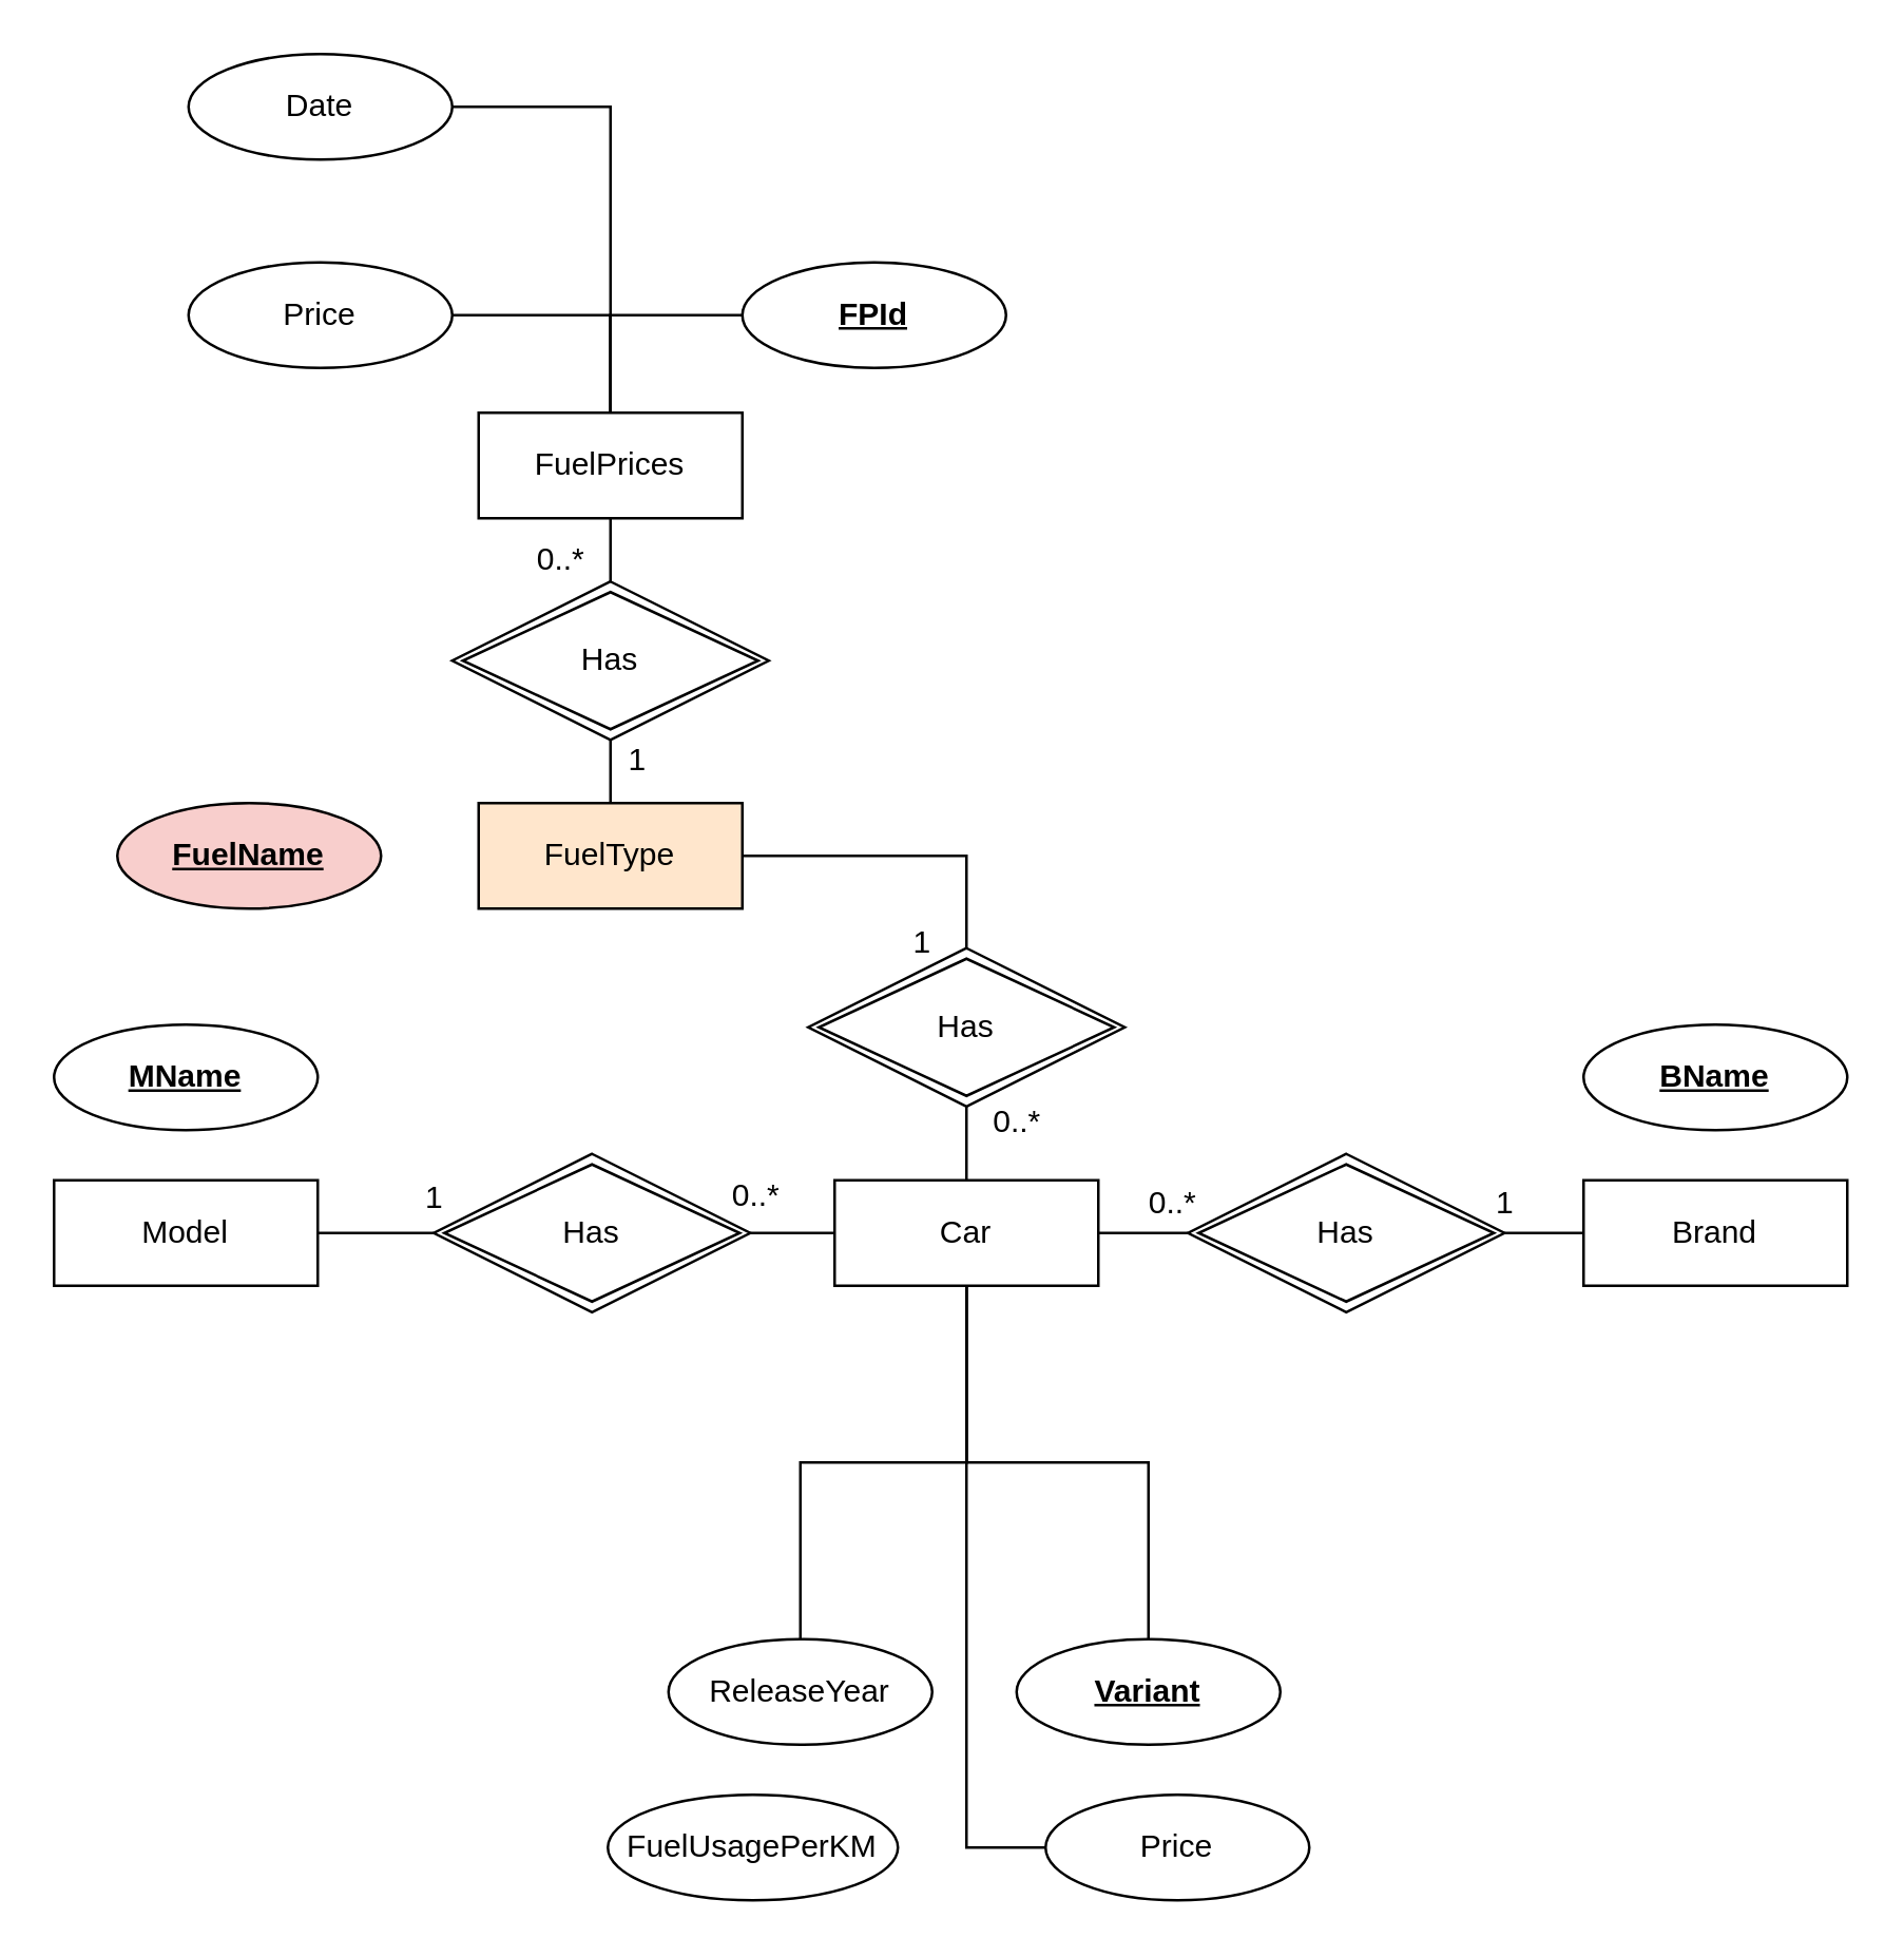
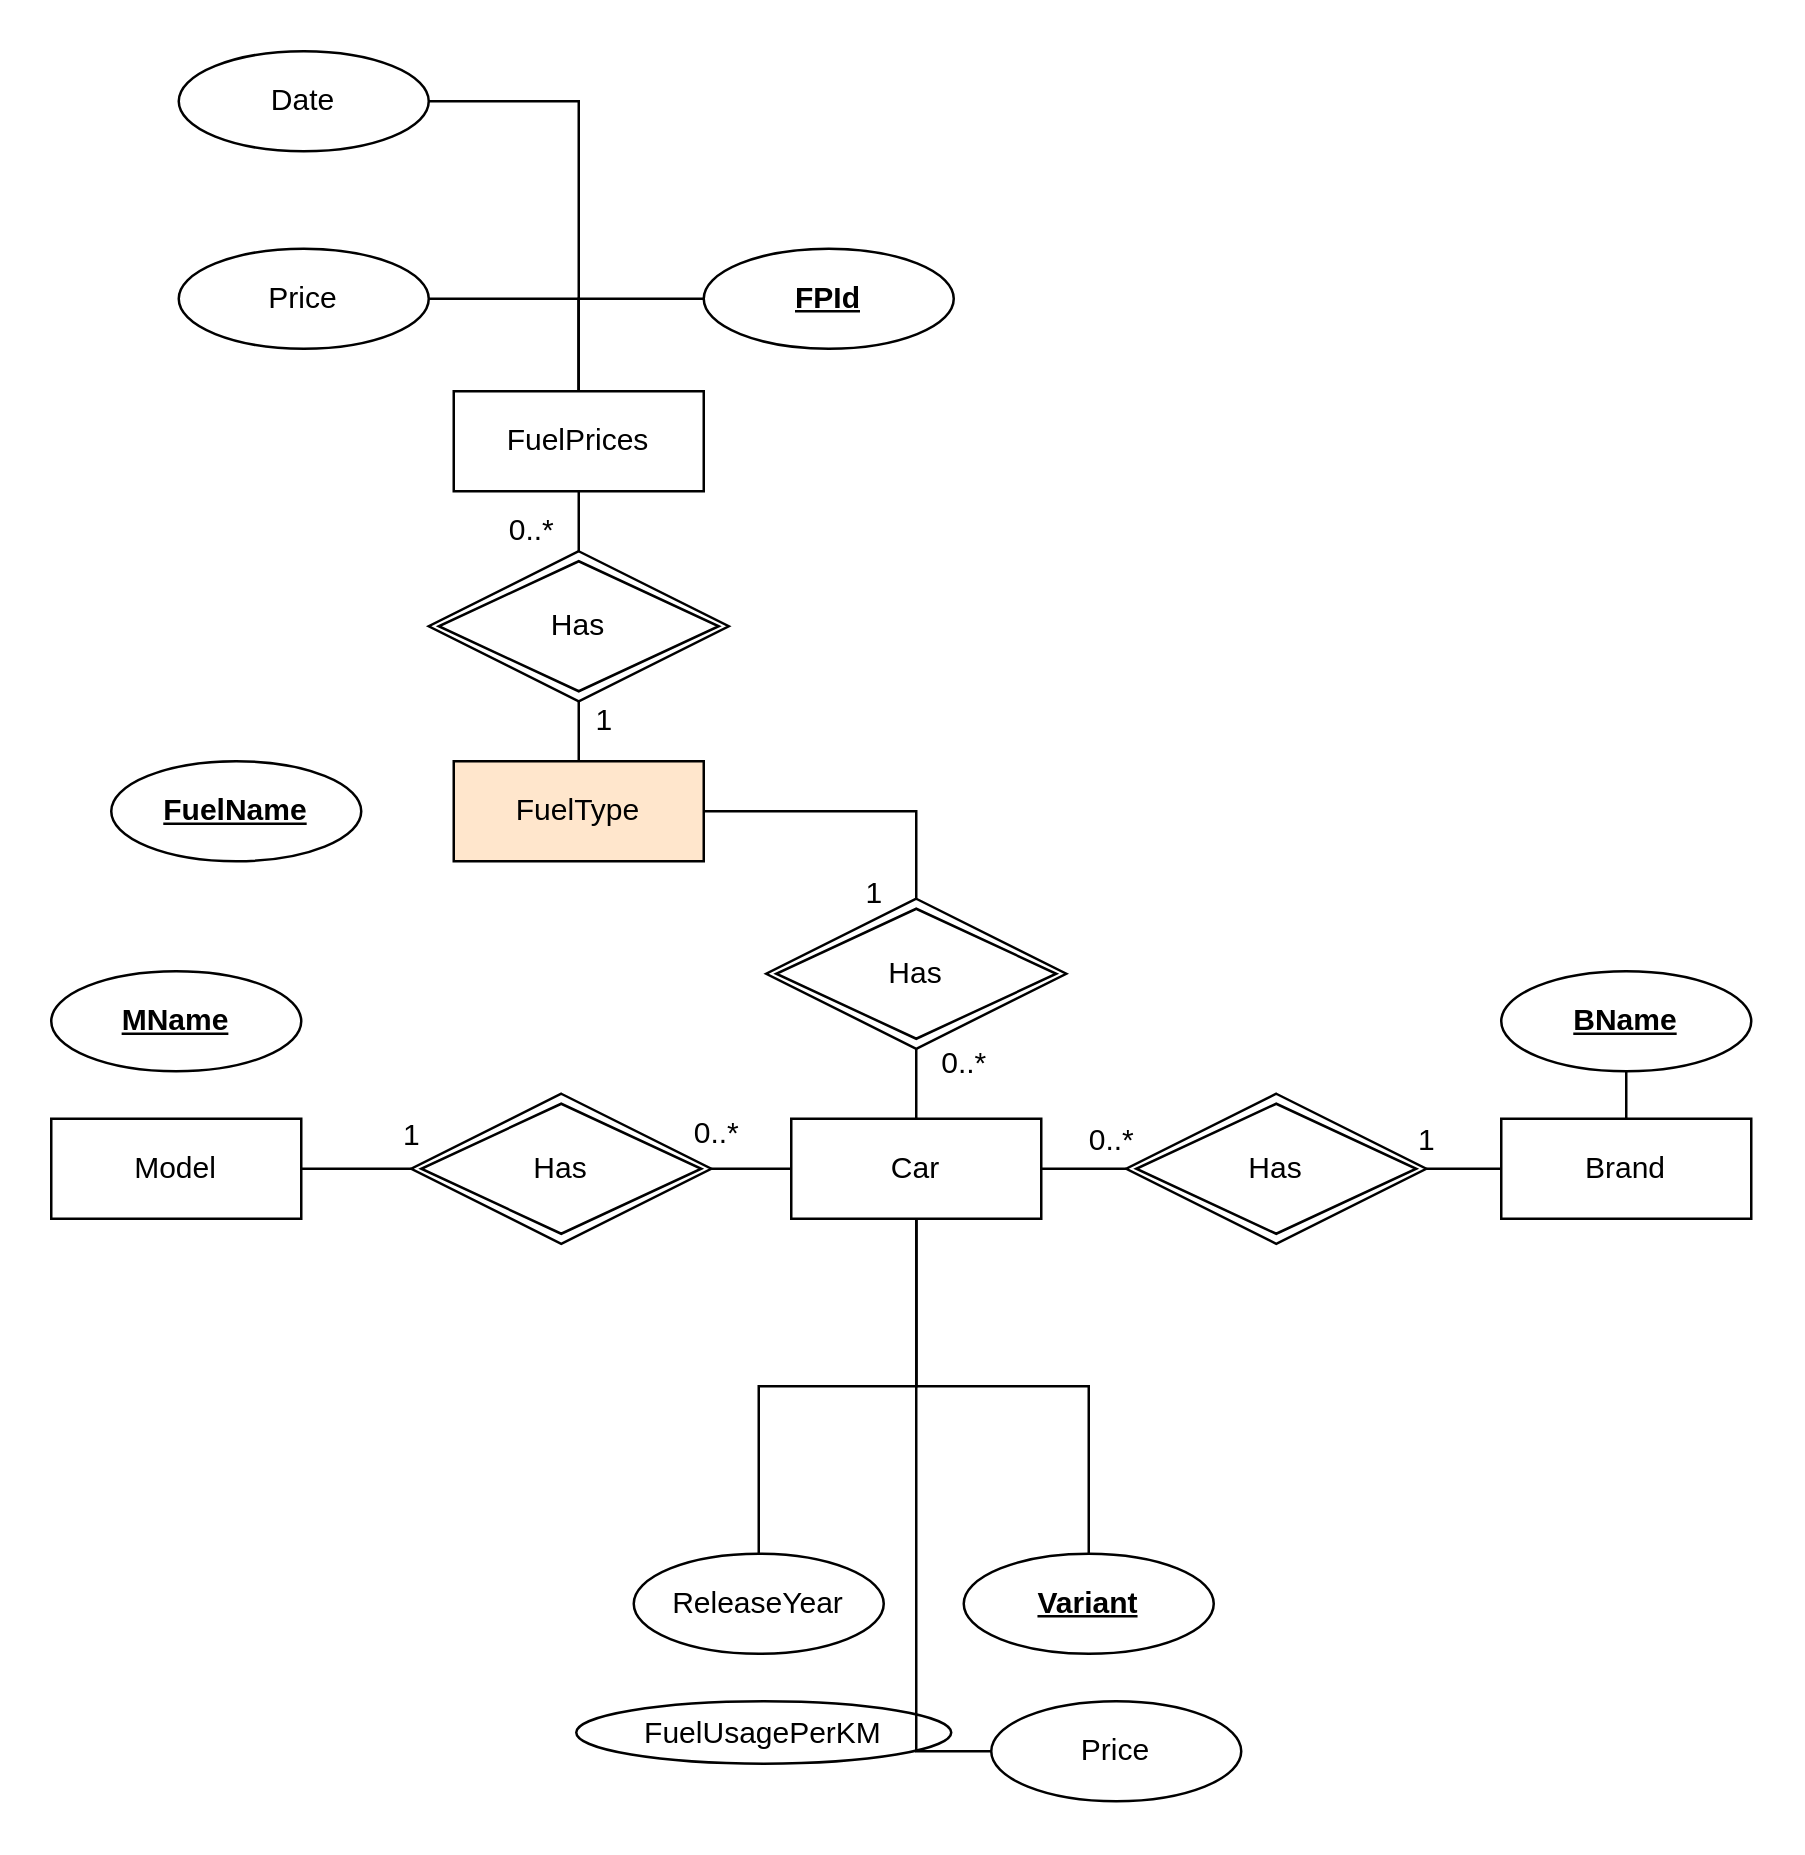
  <mxCell id="0" />
  <mxCell id="1" parent="0" />
  <mxCell id="2" style="edgeStyle=orthogonalEdgeStyle;rounded=0;orthogonalLoop=1;jettySize=auto;html=1;exitX=0.5;exitY=0;exitDx=0;exitDy=0;endArrow=none;endFill=0;" edge="1" parent="1" source="4" target="9"><mxGeometry relative="1" as="geometry" /></mxCell>
  <mxCell id="3" style="edgeStyle=orthogonalEdgeStyle;rounded=0;orthogonalLoop=1;jettySize=auto;html=1;exitX=1;exitY=0.5;exitDx=0;exitDy=0;endArrow=none;endFill=0;" edge="1" parent="1" source="4" target="21"><mxGeometry relative="1" as="geometry" /></mxCell>
  <mxCell id="4" value="Car" style="whiteSpace=wrap;html=1;align=center;" vertex="1" parent="1"><mxGeometry x="316" y="447" width="100" height="40" as="geometry" /></mxCell>
  <mxCell id="5" style="edgeStyle=orthogonalEdgeStyle;rounded=0;orthogonalLoop=1;jettySize=auto;html=1;exitX=1;exitY=0.5;exitDx=0;exitDy=0;endArrow=none;endFill=0;" edge="1" parent="1" source="7" target="9"><mxGeometry relative="1" as="geometry" /></mxCell>
  <mxCell id="6" style="edgeStyle=orthogonalEdgeStyle;rounded=0;orthogonalLoop=1;jettySize=auto;html=1;exitX=0.5;exitY=0;exitDx=0;exitDy=0;endArrow=none;endFill=0;" edge="1" parent="1" source="7" target="30"><mxGeometry relative="1" as="geometry" /></mxCell>
  <mxCell id="7" value="FuelType" style="whiteSpace=wrap;html=1;align=center;fillColor=#ffe6cc;" vertex="1" parent="1"><mxGeometry x="181" y="304" width="100" height="40" as="geometry" /></mxCell>
- <mxCell id="8" value="&lt;b&gt;FuelName&lt;/b&gt;" style="ellipse;whiteSpace=wrap;html=1;align=center;fontStyle=4;fillColor=#f8cecc;" vertex="1" parent="1"><mxGeometry x="44" y="304" width="100" height="40" as="geometry" /></mxCell>
+ <mxCell id="8" value="&lt;b&gt;FuelName&lt;/b&gt;" style="ellipse;whiteSpace=wrap;html=1;align=center;fontStyle=4;" vertex="1" parent="1"><mxGeometry x="44" y="304" width="100" height="40" as="geometry" /></mxCell>
  <mxCell id="9" value="Has" style="shape=rhombus;double=1;perimeter=rhombusPerimeter;whiteSpace=wrap;html=1;align=center;" vertex="1" parent="1"><mxGeometry x="306" y="359" width="120" height="60" as="geometry" /></mxCell>
  <mxCell id="10" value="1" style="text;html=1;align=center;verticalAlign=middle;resizable=0;points=[];autosize=1;strokeColor=none;fillColor=none;" vertex="1" parent="1"><mxGeometry x="336" y="344" width="25" height="26" as="geometry" /></mxCell>
  <mxCell id="11" value="0..*" style="text;html=1;align=center;verticalAlign=middle;resizable=0;points=[];autosize=1;strokeColor=none;fillColor=none;" vertex="1" parent="1"><mxGeometry x="367" y="412" width="36" height="26" as="geometry" /></mxCell>
  <mxCell id="12" style="edgeStyle=orthogonalEdgeStyle;rounded=0;orthogonalLoop=1;jettySize=auto;html=1;exitX=1;exitY=0.5;exitDx=0;exitDy=0;endArrow=none;endFill=0;" edge="1" parent="1" source="13" target="19"><mxGeometry relative="1" as="geometry" /></mxCell>
  <mxCell id="13" value="Model" style="whiteSpace=wrap;html=1;align=center;" vertex="1" parent="1"><mxGeometry x="20" y="447" width="100" height="40" as="geometry" /></mxCell>
+ <mxCell id="14" style="edgeStyle=orthogonalEdgeStyle;rounded=0;orthogonalLoop=1;jettySize=auto;html=1;exitX=0.5;exitY=0;exitDx=0;exitDy=0;endArrow=none;endFill=0;" edge="1" parent="1" source="15" target="39"><mxGeometry relative="1" as="geometry" /></mxCell>
  <mxCell id="15" value="Brand" style="whiteSpace=wrap;html=1;align=center;" vertex="1" parent="1"><mxGeometry x="600" y="447" width="100" height="40" as="geometry" /></mxCell>
  <mxCell id="16" style="edgeStyle=orthogonalEdgeStyle;rounded=0;orthogonalLoop=1;jettySize=auto;html=1;exitX=0.5;exitY=0;exitDx=0;exitDy=0;endArrow=none;endFill=0;" edge="1" parent="1" source="17" target="4"><mxGeometry relative="1" as="geometry" /></mxCell>
  <mxCell id="17" value="&lt;b&gt;Variant&lt;/b&gt;" style="ellipse;whiteSpace=wrap;html=1;align=center;fontStyle=4;" vertex="1" parent="1"><mxGeometry x="385" y="621" width="100" height="40" as="geometry" /></mxCell>
  <mxCell id="18" style="edgeStyle=orthogonalEdgeStyle;rounded=0;orthogonalLoop=1;jettySize=auto;html=1;exitX=1;exitY=0.5;exitDx=0;exitDy=0;endArrow=none;endFill=0;" edge="1" parent="1" source="19" target="4"><mxGeometry relative="1" as="geometry" /></mxCell>
  <mxCell id="19" value="Has" style="shape=rhombus;double=1;perimeter=rhombusPerimeter;whiteSpace=wrap;html=1;align=center;" vertex="1" parent="1"><mxGeometry x="164" y="437" width="120" height="60" as="geometry" /></mxCell>
  <mxCell id="20" style="edgeStyle=orthogonalEdgeStyle;rounded=0;orthogonalLoop=1;jettySize=auto;html=1;exitX=1;exitY=0.5;exitDx=0;exitDy=0;endArrow=none;endFill=0;" edge="1" parent="1" source="21" target="15"><mxGeometry relative="1" as="geometry" /></mxCell>
  <mxCell id="21" value="Has" style="shape=rhombus;double=1;perimeter=rhombusPerimeter;whiteSpace=wrap;html=1;align=center;" vertex="1" parent="1"><mxGeometry x="450" y="437" width="120" height="60" as="geometry" /></mxCell>
  <mxCell id="22" style="edgeStyle=orthogonalEdgeStyle;rounded=0;orthogonalLoop=1;jettySize=auto;html=1;exitX=0.5;exitY=0;exitDx=0;exitDy=0;endArrow=none;endFill=0;" edge="1" parent="1" source="23" target="4"><mxGeometry relative="1" as="geometry"><Array as="points"><mxPoint x="303" y="554" /><mxPoint x="366" y="554" /></Array></mxGeometry></mxCell>
  <mxCell id="23" value="ReleaseYear" style="ellipse;whiteSpace=wrap;html=1;align=center;" vertex="1" parent="1"><mxGeometry x="253" y="621" width="100" height="40" as="geometry" /></mxCell>
- <mxCell id="24" value="FuelUsagePerKM" style="ellipse;whiteSpace=wrap;html=1;align=center;" vertex="1" parent="1"><mxGeometry x="230" y="680" width="110" height="40" as="geometry" /></mxCell>
+ <mxCell id="24" value="FuelUsagePerKM" style="ellipse;whiteSpace=wrap;html=1;align=center;" vertex="1" parent="1"><mxGeometry x="230" y="680" width="150" height="25" as="geometry" /></mxCell>
  <mxCell id="25" style="edgeStyle=orthogonalEdgeStyle;rounded=0;orthogonalLoop=1;jettySize=auto;html=1;exitX=0;exitY=0.5;exitDx=0;exitDy=0;endArrow=none;endFill=0;" edge="1" parent="1" source="26" target="4"><mxGeometry relative="1" as="geometry"><Array as="points"><mxPoint x="366" y="700" /></Array></mxGeometry></mxCell>
  <mxCell id="26" value="Price" style="ellipse;whiteSpace=wrap;html=1;align=center;" vertex="1" parent="1"><mxGeometry x="396" y="680" width="100" height="40" as="geometry" /></mxCell>
  <mxCell id="27" style="edgeStyle=orthogonalEdgeStyle;rounded=0;orthogonalLoop=1;jettySize=auto;html=1;exitX=0.5;exitY=0;exitDx=0;exitDy=0;endArrow=none;endFill=0;" edge="1" parent="1" source="28" target="33"><mxGeometry relative="1" as="geometry"><Array as="points"><mxPoint x="231" y="40" /></Array></mxGeometry></mxCell>
  <mxCell id="28" value="FuelPrices" style="whiteSpace=wrap;html=1;align=center;" vertex="1" parent="1"><mxGeometry x="181" y="156" width="100" height="40" as="geometry" /></mxCell>
  <mxCell id="29" style="edgeStyle=orthogonalEdgeStyle;rounded=0;orthogonalLoop=1;jettySize=auto;html=1;exitX=0.5;exitY=0;exitDx=0;exitDy=0;endArrow=none;endFill=0;" edge="1" parent="1" source="30" target="28"><mxGeometry relative="1" as="geometry" /></mxCell>
  <mxCell id="30" value="Has" style="shape=rhombus;double=1;perimeter=rhombusPerimeter;whiteSpace=wrap;html=1;align=center;" vertex="1" parent="1"><mxGeometry x="171" y="220" width="120" height="60" as="geometry" /></mxCell>
  <mxCell id="31" value="1" style="text;html=1;align=center;verticalAlign=middle;resizable=0;points=[];autosize=1;strokeColor=none;fillColor=none;" vertex="1" parent="1"><mxGeometry x="228" y="275" width="25" height="26" as="geometry" /></mxCell>
  <mxCell id="32" value="0..*" style="text;html=1;align=center;verticalAlign=middle;resizable=0;points=[];autosize=1;strokeColor=none;fillColor=none;" vertex="1" parent="1"><mxGeometry x="194" y="199" width="36" height="26" as="geometry" /></mxCell>
  <mxCell id="33" value="Date" style="ellipse;whiteSpace=wrap;html=1;align=center;" vertex="1" parent="1"><mxGeometry x="71" y="20" width="100" height="40" as="geometry" /></mxCell>
  <mxCell id="34" style="edgeStyle=orthogonalEdgeStyle;rounded=0;orthogonalLoop=1;jettySize=auto;html=1;exitX=1;exitY=0.5;exitDx=0;exitDy=0;endArrow=none;endFill=0;" edge="1" parent="1" source="35" target="28"><mxGeometry relative="1" as="geometry" /></mxCell>
  <mxCell id="35" value="Price" style="ellipse;whiteSpace=wrap;html=1;align=center;" vertex="1" parent="1"><mxGeometry x="71" y="99" width="100" height="40" as="geometry" /></mxCell>
  <mxCell id="36" style="edgeStyle=orthogonalEdgeStyle;rounded=0;orthogonalLoop=1;jettySize=auto;html=1;exitX=0;exitY=0.5;exitDx=0;exitDy=0;endArrow=none;endFill=0;" edge="1" parent="1" source="37" target="28"><mxGeometry relative="1" as="geometry" /></mxCell>
  <mxCell id="37" value="&lt;b&gt;&lt;u&gt;FPId&lt;/u&gt;&lt;/b&gt;" style="ellipse;whiteSpace=wrap;html=1;align=center;" vertex="1" parent="1"><mxGeometry x="281" y="99" width="100" height="40" as="geometry" /></mxCell>
  <mxCell id="38" value="&lt;b&gt;&lt;u&gt;MName&lt;/u&gt;&lt;/b&gt;" style="ellipse;whiteSpace=wrap;html=1;align=center;" vertex="1" parent="1"><mxGeometry x="20" y="388" width="100" height="40" as="geometry" /></mxCell>
  <mxCell id="39" value="&lt;b&gt;&lt;u&gt;BName&lt;/u&gt;&lt;/b&gt;" style="ellipse;whiteSpace=wrap;html=1;align=center;" vertex="1" parent="1"><mxGeometry x="600" y="388" width="100" height="40" as="geometry" /></mxCell>
  <mxCell id="40" value="1" style="text;html=1;align=center;verticalAlign=middle;resizable=0;points=[];autosize=1;strokeColor=none;fillColor=none;" vertex="1" parent="1"><mxGeometry x="151" y="441" width="25" height="26" as="geometry" /></mxCell>
  <mxCell id="41" value="0..*" style="text;html=1;align=center;verticalAlign=middle;resizable=0;points=[];autosize=1;strokeColor=none;fillColor=none;" vertex="1" parent="1"><mxGeometry x="268" y="440" width="36" height="26" as="geometry" /></mxCell>
  <mxCell id="42" value="0..*" style="text;html=1;align=center;verticalAlign=middle;resizable=0;points=[];autosize=1;strokeColor=none;fillColor=none;" vertex="1" parent="1"><mxGeometry x="426" y="443" width="36" height="26" as="geometry" /></mxCell>
  <mxCell id="43" value="1" style="text;html=1;align=center;verticalAlign=middle;resizable=0;points=[];autosize=1;strokeColor=none;fillColor=none;" vertex="1" parent="1"><mxGeometry x="557" y="443" width="25" height="26" as="geometry" /></mxCell>
